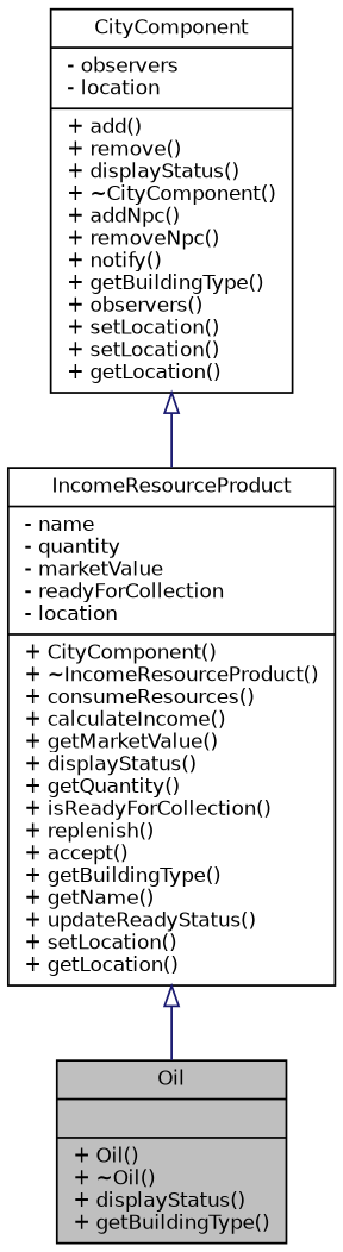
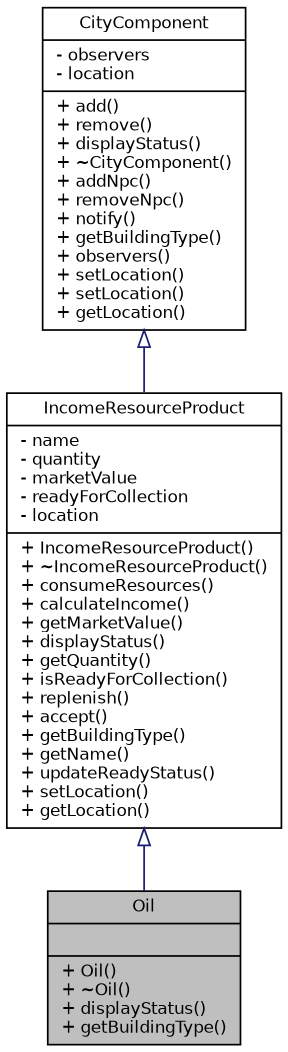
  digraph {
    node [color=black fillcolor=white fontname=Helvetica fontsize=10 shape=record style=filled]
    edge [arrowtail=onormal color=midnightblue dir=back fontname=Helvetica fontsize=10 labelfontname=Helvetica labelfontsize=10 style=solid]
    n1 [fillcolor=grey75 fontcolor=black height=0.2 label="{Oil\n||+ Oil()\l+ ~Oil()\l+ displayStatus()\l+ getBuildingType()\l}" width=0.4]
-   n2 [height=0.2 label="{IncomeResourceProduct\n|- name\l- quantity\l- marketValue\l- readyForCollection\l- location\l|+ CityComponent()\l+ ~IncomeResourceProduct()\l+ consumeResources()\l+ calculateIncome()\l+ getMarketValue()\l+ displayStatus()\l+ getQuantity()\l+ isReadyForCollection()\l+ replenish()\l+ accept()\l+ getBuildingType()\l+ getName()\l+ updateReadyStatus()\l+ setLocation()\l+ getLocation()\l}" width=0.4]
+   n2 [height=0.2 label="{IncomeResourceProduct\n|- name\l- quantity\l- marketValue\l- readyForCollection\l- location\l|+ IncomeResourceProduct()\l+ ~IncomeResourceProduct()\l+ consumeResources()\l+ calculateIncome()\l+ getMarketValue()\l+ displayStatus()\l+ getQuantity()\l+ isReadyForCollection()\l+ replenish()\l+ accept()\l+ getBuildingType()\l+ getName()\l+ updateReadyStatus()\l+ setLocation()\l+ getLocation()\l}" width=0.4]
    n3 [height=0.2 label="{CityComponent\n|- observers\l- location\l|+ add()\l+ remove()\l+ displayStatus()\l+ ~CityComponent()\l+ addNpc()\l+ removeNpc()\l+ notify()\l+ getBuildingType()\l+ observers()\l+ setLocation()\l+ setLocation()\l+ getLocation()\l}" width=0.4]
    n2 -> n1
    n3 -> n2
  }
